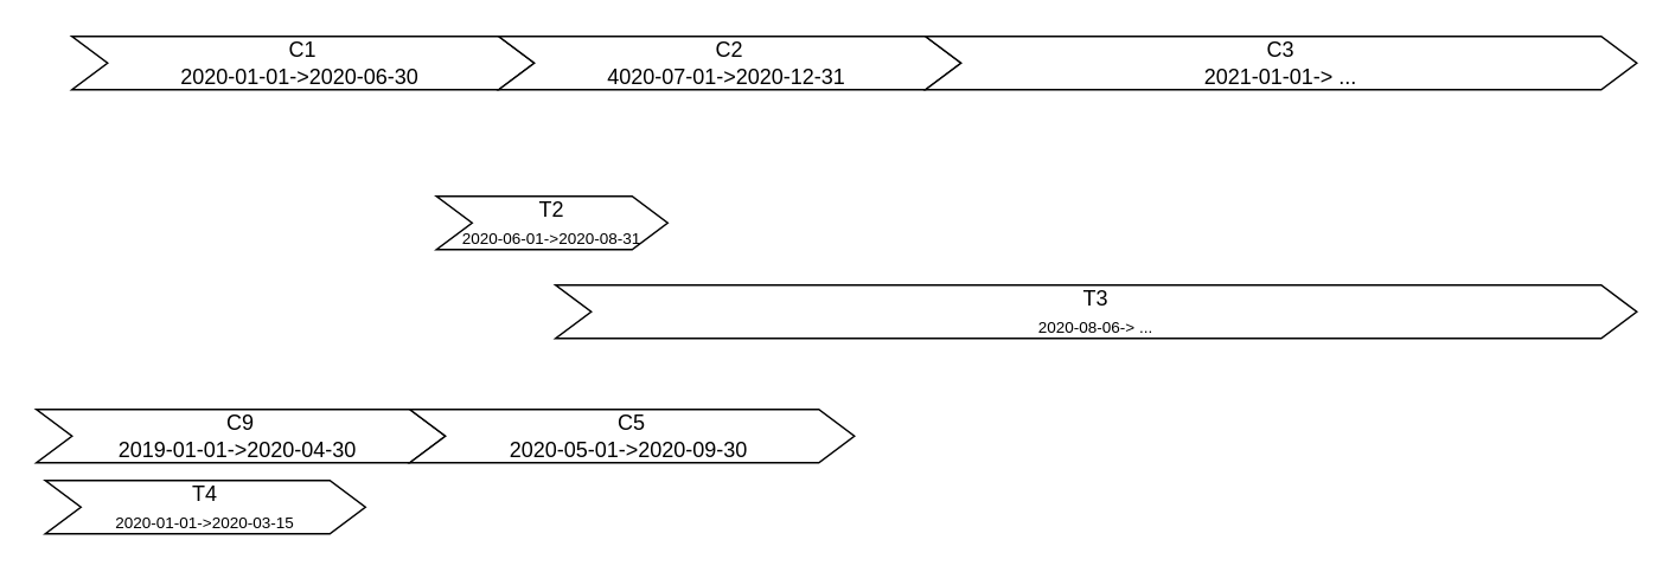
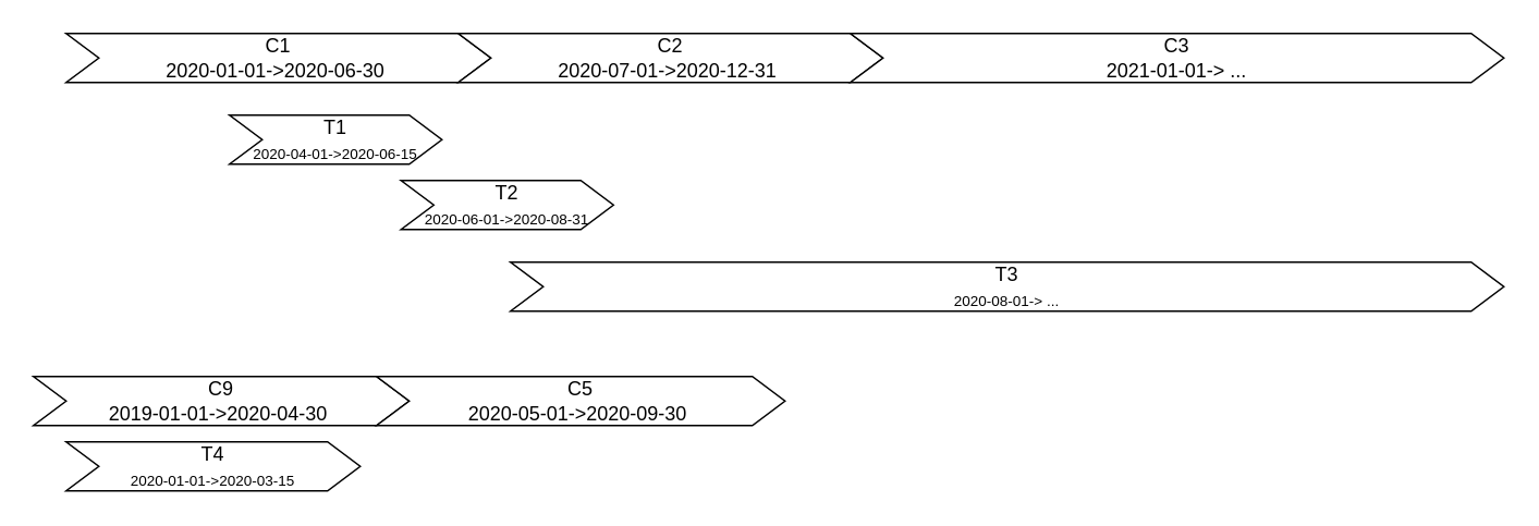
  <mxCell id="0" />
  <mxCell id="1" parent="0" />
+ <mxCell id="2" value="T1&lt;div&gt;&lt;font style=&quot;font-size: 9px;&quot;&gt;2020-04-01-&amp;gt;2020-06-15&lt;/font&gt;&lt;/div&gt;" style="shape=step;perimeter=stepPerimeter;whiteSpace=wrap;html=1;fixedSize=1;" vertex="1" parent="1"><mxGeometry x="140" y="70" width="130" height="30" as="geometry" /></mxCell>
  <mxCell id="3" value="T2&lt;div&gt;&lt;span style=&quot;font-size: 9px;&quot;&gt;2020-06-01-&amp;gt;2020-08-31&lt;/span&gt;&lt;/div&gt;" style="shape=step;perimeter=stepPerimeter;whiteSpace=wrap;html=1;fixedSize=1;" vertex="1" parent="1"><mxGeometry x="245" y="110" width="130" height="30" as="geometry" /></mxCell>
- <mxCell id="4" value="T3&lt;div&gt;&lt;span style=&quot;font-size: 9px;&quot;&gt;2020-08-06-&amp;gt; ...&lt;/span&gt;&lt;/div&gt;" style="shape=step;perimeter=stepPerimeter;whiteSpace=wrap;html=1;fixedSize=1;" vertex="1" parent="1"><mxGeometry x="312" y="160" width="608" height="30" as="geometry" /></mxCell>
+ <mxCell id="4" value="T3&lt;div&gt;&lt;span style=&quot;font-size: 9px;&quot;&gt;2020-08-01-&amp;gt; ...&lt;/span&gt;&lt;/div&gt;" style="shape=step;perimeter=stepPerimeter;whiteSpace=wrap;html=1;fixedSize=1;" vertex="1" parent="1"><mxGeometry x="312" y="160" width="608" height="30" as="geometry" /></mxCell>
  <mxCell id="5" value="C1&lt;div&gt;2020-01-01-&amp;gt;2020-06-30&amp;nbsp;&lt;/div&gt;" style="shape=step;perimeter=stepPerimeter;whiteSpace=wrap;html=1;fixedSize=1;" vertex="1" parent="1"><mxGeometry x="40" y="20" width="260" height="30" as="geometry" /></mxCell>
- <mxCell id="6" value="C2&lt;div&gt;4020-07-01-&amp;gt;2020-12-31&amp;nbsp;&lt;/div&gt;" style="shape=step;perimeter=stepPerimeter;whiteSpace=wrap;html=1;fixedSize=1;" vertex="1" parent="1"><mxGeometry x="280" y="20" width="260" height="30" as="geometry" /></mxCell>
+ <mxCell id="6" value="C2&lt;div&gt;2020-07-01-&amp;gt;2020-12-31&amp;nbsp;&lt;/div&gt;" style="shape=step;perimeter=stepPerimeter;whiteSpace=wrap;html=1;fixedSize=1;" vertex="1" parent="1"><mxGeometry x="280" y="20" width="260" height="30" as="geometry" /></mxCell>
  <mxCell id="7" value="C3&lt;div&gt;2021-01-01-&amp;gt; ...&lt;/div&gt;" style="shape=step;perimeter=stepPerimeter;whiteSpace=wrap;html=1;fixedSize=1;" vertex="1" parent="1"><mxGeometry x="520" y="20" width="400" height="30" as="geometry" /></mxCell>
  <mxCell id="8" value="C9&lt;div&gt;2019-01-01-&amp;gt;2020-04-30&amp;nbsp;&lt;/div&gt;" style="shape=step;perimeter=stepPerimeter;whiteSpace=wrap;html=1;fixedSize=1;" vertex="1" parent="1"><mxGeometry y="230" width="230" height="30" as="geometry" x="20" /></mxCell>
- <mxCell id="9" value="T4&lt;div&gt;&lt;span style=&quot;font-size: 9px;&quot;&gt;2020-01-01-&amp;gt;2020-03-15&lt;/span&gt;&lt;/div&gt;" style="shape=step;perimeter=stepPerimeter;whiteSpace=wrap;html=1;fixedSize=1;" vertex="1" parent="1"><mxGeometry x="25" y="270" width="180" height="30" as="geometry" /></mxCell>
+ <mxCell id="9" value="T4&lt;div&gt;&lt;span style=&quot;font-size: 9px;&quot;&gt;2020-01-01-&amp;gt;2020-03-15&lt;/span&gt;&lt;/div&gt;" style="shape=step;perimeter=stepPerimeter;whiteSpace=wrap;html=1;fixedSize=1;" vertex="1" parent="1"><mxGeometry x="40" y="270" width="180" height="30" as="geometry" /></mxCell>
  <mxCell id="10" value="C5&lt;div&gt;2020-05-01-&amp;gt;2020-09-30&amp;nbsp;&lt;/div&gt;" style="shape=step;perimeter=stepPerimeter;whiteSpace=wrap;html=1;fixedSize=1;" vertex="1" parent="1"><mxGeometry x="230" y="230" width="250" height="30" as="geometry" /></mxCell>
